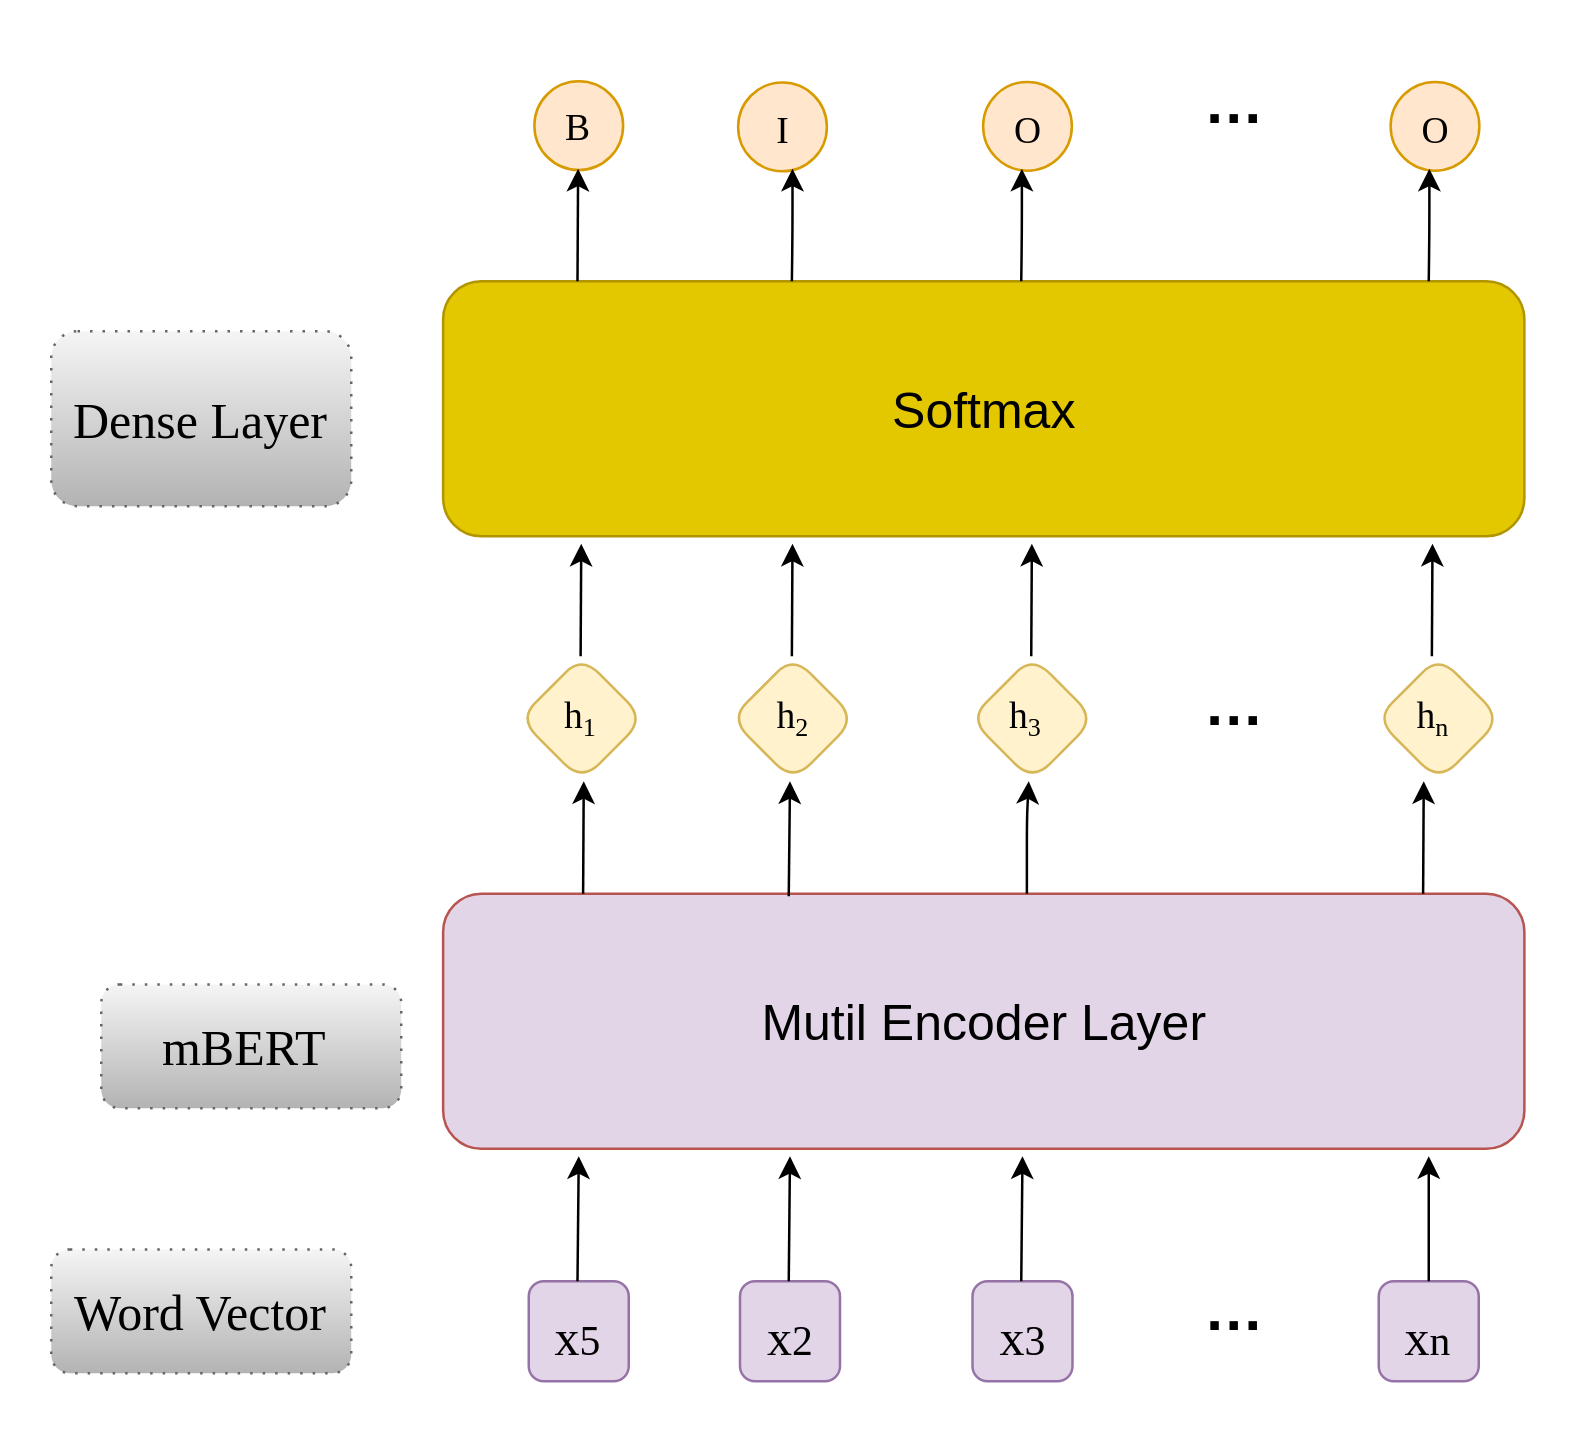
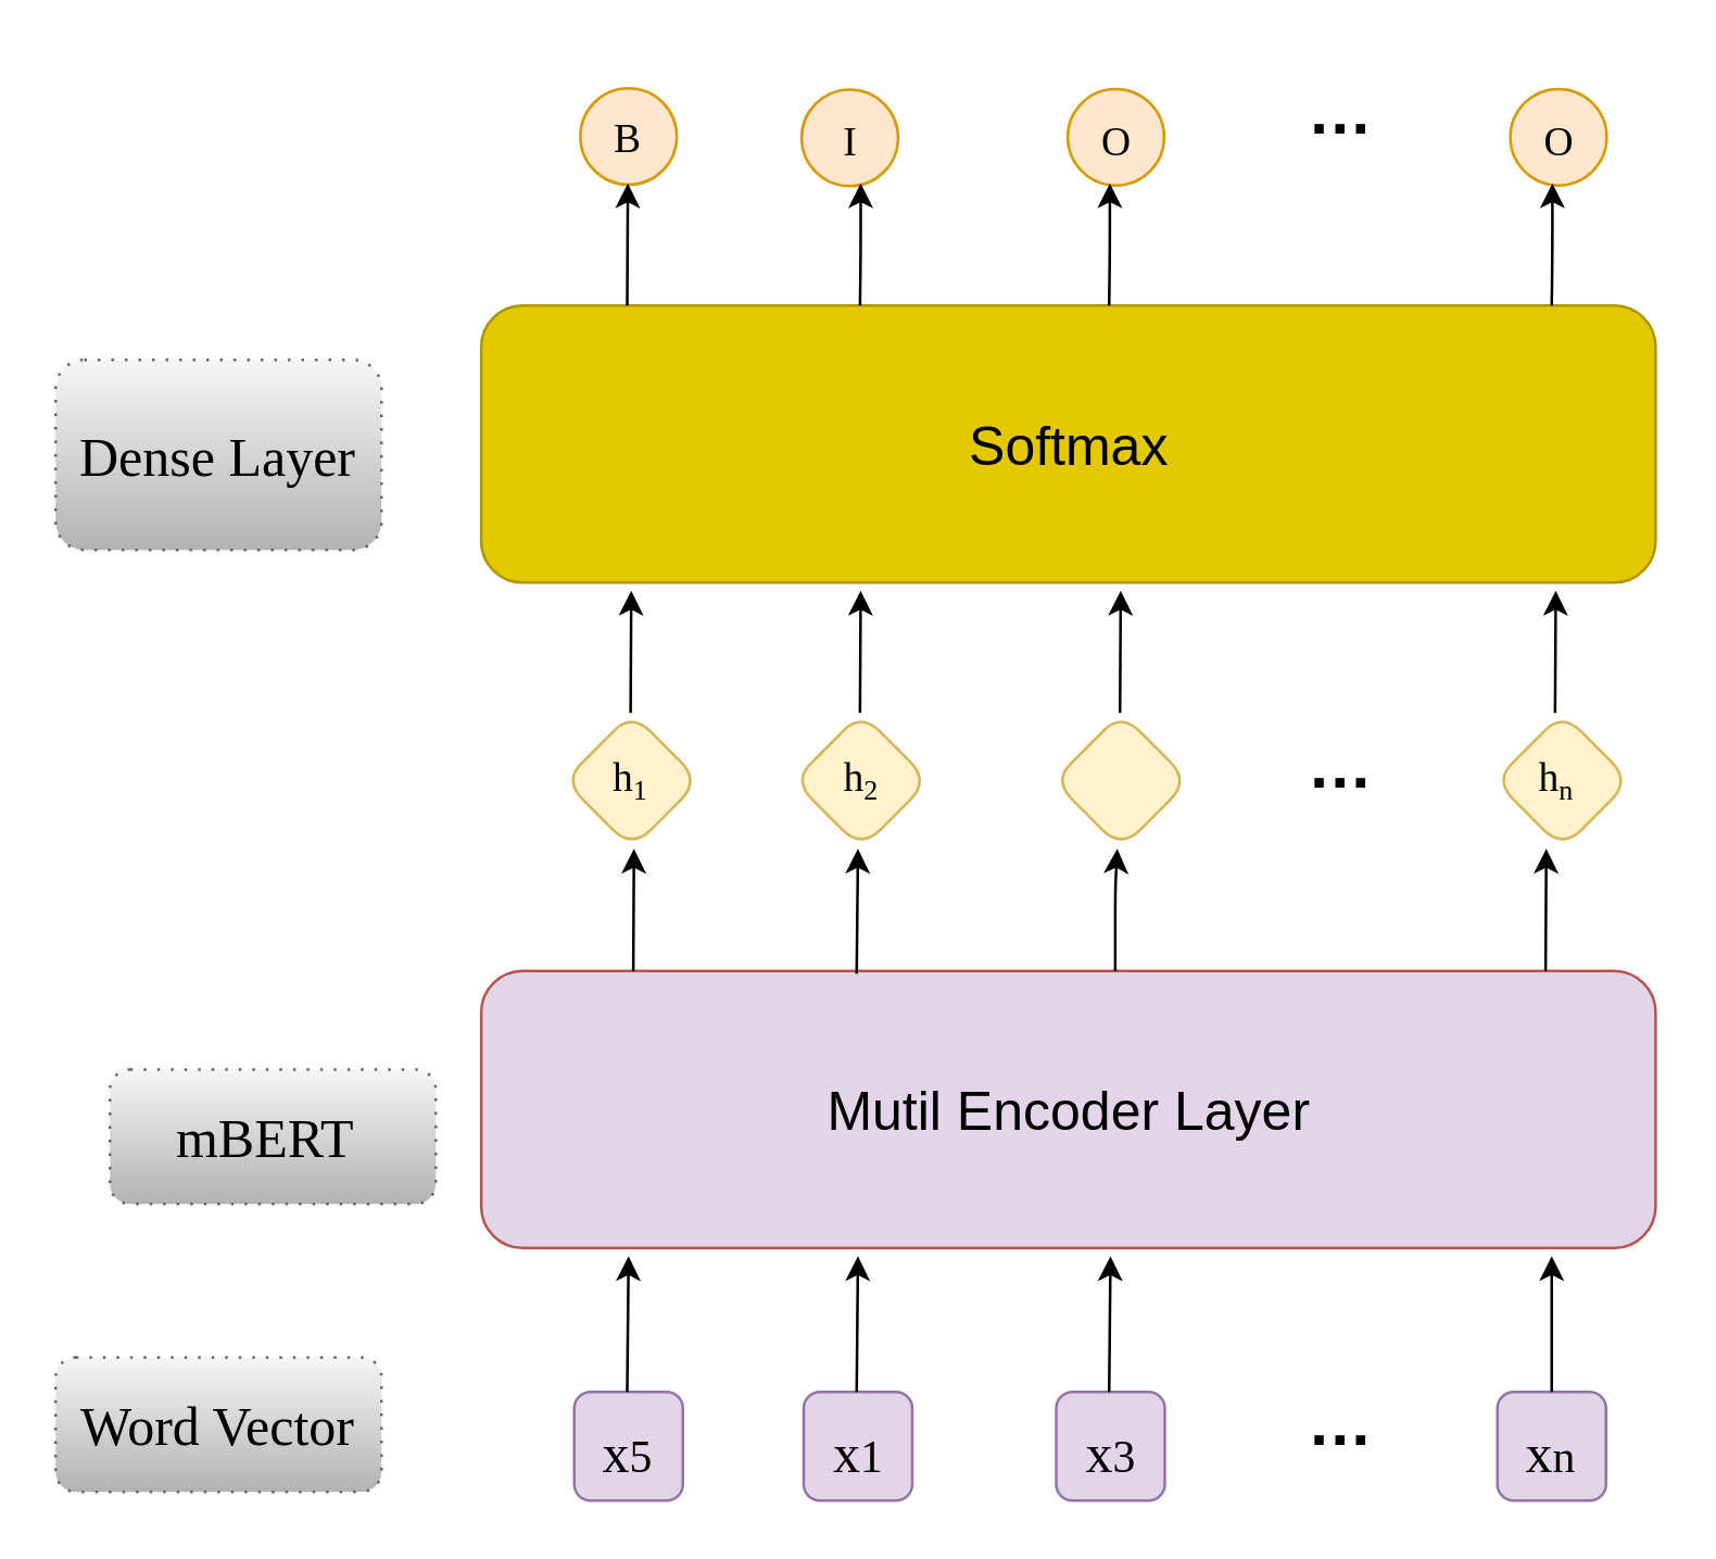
  <mxCell id="0" />
  <mxCell id="1" parent="0" />
  <mxCell id="2" value="&lt;font style=&quot;font-size: 20px&quot;&gt;Mutil Encoder Layer&lt;/font&gt;" style="whiteSpace=wrap;html=1;fillColor=#e1d5e7;strokeColor=#b85450;rounded=1;" parent="1" vertex="1"><mxGeometry x="176.75" y="357" width="432.5" height="102" as="geometry" /></mxCell>
  <mxCell id="3" value="" style="whiteSpace=wrap;html=1;aspect=fixed;labelBackgroundColor=none;fontFamily=Georgia;fontSize=20;fillColor=#e1d5e7;strokeColor=#9673a6;rounded=1;" parent="1" vertex="1"><mxGeometry x="211" y="512" width="40" height="40" as="geometry" /></mxCell>
  <mxCell id="4" value="&lt;sub&gt;&lt;span style=&quot;font-size: 20px&quot;&gt;x&lt;/span&gt;5&lt;/sub&gt;" style="text;html=1;strokeColor=none;fillColor=none;align=center;verticalAlign=middle;whiteSpace=wrap;labelBackgroundColor=none;fontFamily=Georgia;fontSize=20;rounded=1;" parent="1" vertex="1"><mxGeometry x="211" y="522" width="40" height="20" as="geometry" /></mxCell>
  <mxCell id="5" value="" style="whiteSpace=wrap;html=1;aspect=fixed;labelBackgroundColor=none;fontFamily=Georgia;fontSize=20;fillColor=#e1d5e7;strokeColor=#9673a6;rounded=1;" parent="1" vertex="1"><mxGeometry x="295.5" y="512" width="40" height="40" as="geometry" /></mxCell>
- <mxCell id="6" value="&lt;sub&gt;&lt;span style=&quot;font-size: 20px&quot;&gt;x&lt;/span&gt;&lt;span style=&quot;font-size: 16.667px&quot;&gt;2&lt;/span&gt;&lt;/sub&gt;" style="text;html=1;strokeColor=none;fillColor=none;align=center;verticalAlign=middle;whiteSpace=wrap;labelBackgroundColor=none;fontFamily=Georgia;fontSize=20;rounded=1;" parent="1" vertex="1"><mxGeometry x="295.5" y="522" width="40" height="20" as="geometry" /></mxCell>
+ <mxCell id="6" value="&lt;sub&gt;&lt;span style=&quot;font-size: 20px&quot;&gt;x&lt;/span&gt;&lt;span style=&quot;font-size: 16.667px&quot;&gt;1&lt;/span&gt;&lt;/sub&gt;" style="text;html=1;strokeColor=none;fillColor=none;align=center;verticalAlign=middle;whiteSpace=wrap;labelBackgroundColor=none;fontFamily=Georgia;fontSize=20;rounded=1;" parent="1" vertex="1"><mxGeometry x="295.5" y="522" width="40" height="20" as="geometry" /></mxCell>
  <mxCell id="7" value="" style="whiteSpace=wrap;html=1;aspect=fixed;labelBackgroundColor=none;fontFamily=Georgia;fontSize=20;fillColor=#e1d5e7;strokeColor=#9673a6;rounded=1;" parent="1" vertex="1"><mxGeometry x="388.5" y="512" width="40" height="40" as="geometry" /></mxCell>
  <mxCell id="8" value="&lt;sub&gt;&lt;span style=&quot;font-size: 20px&quot;&gt;x&lt;/span&gt;&lt;span style=&quot;font-size: 16.667px&quot;&gt;3&lt;/span&gt;&lt;/sub&gt;" style="text;html=1;strokeColor=none;fillColor=none;align=center;verticalAlign=middle;whiteSpace=wrap;labelBackgroundColor=none;fontFamily=Georgia;fontSize=20;rounded=1;" parent="1" vertex="1"><mxGeometry x="388.5" y="522" width="40" height="20" as="geometry" /></mxCell>
  <mxCell id="9" value="" style="whiteSpace=wrap;html=1;aspect=fixed;labelBackgroundColor=none;fontFamily=Georgia;fontSize=20;fillColor=#e1d5e7;strokeColor=#9673a6;rounded=1;" parent="1" vertex="1"><mxGeometry x="551" y="512" width="40" height="40" as="geometry" /></mxCell>
  <mxCell id="10" value="&lt;sub&gt;&lt;span style=&quot;font-size: 20px&quot;&gt;x&lt;/span&gt;&lt;span style=&quot;font-size: 16.667px&quot;&gt;n&lt;/span&gt;&lt;/sub&gt;" style="text;html=1;strokeColor=none;fillColor=none;align=center;verticalAlign=middle;whiteSpace=wrap;labelBackgroundColor=none;fontFamily=Georgia;fontSize=20;rounded=1;" parent="1" vertex="1"><mxGeometry x="551" y="522" width="40" height="20" as="geometry" /></mxCell>
  <mxCell id="11" value="…" style="text;strokeColor=none;fillColor=none;html=1;fontSize=24;fontStyle=1;verticalAlign=middle;align=center;labelBackgroundColor=none;rounded=1;" parent="1" vertex="1"><mxGeometry x="443" y="504" width="100" height="40" as="geometry" /></mxCell>
  <mxCell id="12" value="" style="rhombus;whiteSpace=wrap;html=1;labelBackgroundColor=none;fontFamily=Georgia;fontSize=15;fillColor=#fff2cc;strokeColor=#d6b656;rounded=1;" parent="1" vertex="1"><mxGeometry x="207.25" y="262" width="50" height="50" as="geometry" /></mxCell>
  <mxCell id="13" value="h&lt;span style=&quot;font-size: 12.5px&quot;&gt;&lt;sub&gt;1&lt;/sub&gt;&lt;/span&gt;" style="text;html=1;strokeColor=none;fillColor=none;align=center;verticalAlign=middle;whiteSpace=wrap;labelBackgroundColor=none;fontFamily=Georgia;fontSize=15;rounded=1;" parent="1" vertex="1"><mxGeometry x="212.25" y="277" width="40" height="20" as="geometry" /></mxCell>
  <mxCell id="14" value="" style="rhombus;whiteSpace=wrap;html=1;labelBackgroundColor=none;fontFamily=Georgia;fontSize=15;fillColor=#fff2cc;strokeColor=#d6b656;rounded=1;" parent="1" vertex="1"><mxGeometry x="291.75" y="262" width="50" height="50" as="geometry" /></mxCell>
  <mxCell id="15" value="h&lt;span style=&quot;font-size: 12.5px&quot;&gt;&lt;sub&gt;2&lt;/sub&gt;&lt;/span&gt;" style="text;html=1;strokeColor=none;fillColor=none;align=center;verticalAlign=middle;whiteSpace=wrap;labelBackgroundColor=none;fontFamily=Georgia;fontSize=15;rounded=1;" parent="1" vertex="1"><mxGeometry x="296.75" y="277" width="40" height="20" as="geometry" /></mxCell>
  <mxCell id="16" value="" style="rhombus;whiteSpace=wrap;html=1;labelBackgroundColor=none;fontFamily=Georgia;fontSize=15;fillColor=#fff2cc;strokeColor=#d6b656;rounded=1;" parent="1" vertex="1"><mxGeometry x="387.5" y="262" width="50" height="50" as="geometry" /></mxCell>
- <mxCell id="17" value="h&lt;span style=&quot;font-size: 12.5px&quot;&gt;&lt;sub&gt;3&lt;/sub&gt;&lt;/span&gt;" style="text;html=1;strokeColor=none;fillColor=none;align=center;verticalAlign=middle;whiteSpace=wrap;labelBackgroundColor=none;fontFamily=Georgia;fontSize=15;rounded=1;" parent="1" vertex="1"><mxGeometry x="389.75" y="277" width="40" height="20" as="geometry" /></mxCell>
  <mxCell id="18" value="" style="rhombus;whiteSpace=wrap;html=1;labelBackgroundColor=none;fontFamily=Georgia;fontSize=15;fillColor=#fff2cc;strokeColor=#d6b656;rounded=1;" parent="1" vertex="1"><mxGeometry x="550" y="262" width="50" height="50" as="geometry" /></mxCell>
  <mxCell id="19" value="h&lt;span style=&quot;font-size: 12.5px&quot;&gt;&lt;sub&gt;n&lt;/sub&gt;&lt;/span&gt;" style="text;html=1;strokeColor=none;fillColor=none;align=center;verticalAlign=middle;whiteSpace=wrap;labelBackgroundColor=none;fontFamily=Georgia;fontSize=15;rounded=1;" parent="1" vertex="1"><mxGeometry x="552.75" y="277" width="40" height="20" as="geometry" /></mxCell>
  <mxCell id="20" value="" style="ellipse;whiteSpace=wrap;html=1;aspect=fixed;labelBackgroundColor=none;fontFamily=Georgia;fontSize=15;fillColor=#ffe6cc;strokeColor=#d79b00;rounded=1;" parent="1" vertex="1"><mxGeometry x="213.25" y="32" width="35.5" height="35.5" as="geometry" /></mxCell>
  <mxCell id="21" value="B" style="text;html=1;strokeColor=none;fillColor=none;align=center;verticalAlign=middle;whiteSpace=wrap;labelBackgroundColor=none;fontFamily=Georgia;fontSize=15;rounded=1;" parent="1" vertex="1"><mxGeometry x="211" y="40.25" width="40" height="20" as="geometry" /></mxCell>
  <mxCell id="22" value="" style="ellipse;whiteSpace=wrap;html=1;aspect=fixed;labelBackgroundColor=none;fontFamily=Georgia;fontSize=15;fillColor=#ffe6cc;strokeColor=#d79b00;rounded=1;" parent="1" vertex="1"><mxGeometry x="294.75" y="32.5" width="35.5" height="35.5" as="geometry" /></mxCell>
  <mxCell id="23" value="I" style="text;html=1;strokeColor=none;fillColor=none;align=center;verticalAlign=middle;whiteSpace=wrap;labelBackgroundColor=none;fontFamily=Georgia;fontSize=15;rounded=1;" parent="1" vertex="1"><mxGeometry x="292.5" y="40.75" width="40" height="20" as="geometry" /></mxCell>
  <mxCell id="24" value="" style="ellipse;whiteSpace=wrap;html=1;aspect=fixed;labelBackgroundColor=none;fontFamily=Georgia;fontSize=15;fillColor=#ffe6cc;strokeColor=#d79b00;rounded=1;" parent="1" vertex="1"><mxGeometry x="392.75" y="32.25" width="35.5" height="35.5" as="geometry" /></mxCell>
  <mxCell id="25" value="O" style="text;html=1;strokeColor=none;fillColor=none;align=center;verticalAlign=middle;whiteSpace=wrap;labelBackgroundColor=none;fontFamily=Georgia;fontSize=15;rounded=1;" parent="1" vertex="1"><mxGeometry x="390.5" y="40.5" width="40" height="20" as="geometry" /></mxCell>
  <mxCell id="26" value="" style="ellipse;whiteSpace=wrap;html=1;aspect=fixed;labelBackgroundColor=none;fontFamily=Georgia;fontSize=15;fillColor=#ffe6cc;strokeColor=#d79b00;rounded=1;" parent="1" vertex="1"><mxGeometry x="555.75" y="32.25" width="35.5" height="35.5" as="geometry" /></mxCell>
  <mxCell id="27" value="O" style="text;html=1;strokeColor=none;fillColor=none;align=center;verticalAlign=middle;whiteSpace=wrap;labelBackgroundColor=none;fontFamily=Georgia;fontSize=15;rounded=1;" parent="1" vertex="1"><mxGeometry x="553.5" y="40.5" width="40" height="20" as="geometry" /></mxCell>
  <mxCell id="28" value="&lt;font style=&quot;font-size: 20px&quot;&gt;mBERT&amp;nbsp;&lt;/font&gt;" style="shape=ext;html=1;whiteSpace=wrap;dashed=1;dashPattern=1 4;labelBackgroundColor=none;fontFamily=Georgia;fontSize=15;fillColor=#f5f5f5;strokeColor=#666666;gradientColor=#b3b3b3;rounded=1;" parent="1" vertex="1"><mxGeometry x="40" y="393.25" width="120" height="49.5" as="geometry" /></mxCell>
  <mxCell id="29" value="&lt;font style=&quot;font-size: 20px&quot;&gt;Word Vector&lt;/font&gt;" style="shape=ext;html=1;whiteSpace=wrap;dashed=1;dashPattern=1 4;labelBackgroundColor=none;fontFamily=Georgia;fontSize=15;fillColor=#f5f5f5;strokeColor=#666666;gradientColor=#b3b3b3;rounded=1;" parent="1" vertex="1"><mxGeometry x="20" y="499.25" width="120" height="49.5" as="geometry" /></mxCell>
  <mxCell id="30" value="…" style="text;strokeColor=none;fillColor=none;html=1;fontSize=24;fontStyle=1;verticalAlign=middle;align=center;labelBackgroundColor=none;rounded=1;" parent="1" vertex="1"><mxGeometry x="443" y="20.75" width="100" height="40" as="geometry" /></mxCell>
  <mxCell id="31" value="…" style="text;strokeColor=none;fillColor=none;html=1;fontSize=24;fontStyle=1;verticalAlign=middle;align=center;labelBackgroundColor=none;rounded=1;" parent="1" vertex="1"><mxGeometry x="443" y="262" width="100" height="40" as="geometry" /></mxCell>
  <mxCell id="32" value="" style="endArrow=classic;html=1;" edge="1" parent="1"><mxGeometry width="50" height="50" relative="1" as="geometry"><mxPoint x="230.5" y="512" as="sourcePoint" /><mxPoint x="231" y="462" as="targetPoint" /></mxGeometry></mxCell>
  <mxCell id="33" value="" style="endArrow=classic;html=1;entryX=0.126;entryY=0.98;entryDx=0;entryDy=0;entryPerimeter=0;" edge="1" parent="1"><mxGeometry width="50" height="50" relative="1" as="geometry"><mxPoint x="315" y="512" as="sourcePoint" /><mxPoint x="315.495" y="462" as="targetPoint" /></mxGeometry></mxCell>
  <mxCell id="34" value="" style="endArrow=classic;html=1;entryX=0.126;entryY=0.98;entryDx=0;entryDy=0;entryPerimeter=0;" edge="1" parent="1"><mxGeometry width="50" height="50" relative="1" as="geometry"><mxPoint x="408" y="512" as="sourcePoint" /><mxPoint x="408.495" y="462" as="targetPoint" /></mxGeometry></mxCell>
  <mxCell id="35" value="" style="endArrow=classic;html=1;entryX=0.126;entryY=0.98;entryDx=0;entryDy=0;entryPerimeter=0;" edge="1" parent="1"><mxGeometry width="50" height="50" relative="1" as="geometry"><mxPoint x="571" y="512" as="sourcePoint" /><mxPoint x="570.995" y="462" as="targetPoint" /></mxGeometry></mxCell>
  <mxCell id="36" value="" style="endArrow=classic;html=1;" edge="1" parent="1"><mxGeometry width="50" height="50" relative="1" as="geometry"><mxPoint x="232.75" y="357" as="sourcePoint" /><mxPoint x="233" y="312" as="targetPoint" /></mxGeometry></mxCell>
  <mxCell id="37" value="" style="endArrow=classic;html=1;entryX=0.126;entryY=0.98;entryDx=0;entryDy=0;entryPerimeter=0;" edge="1" parent="1"><mxGeometry width="50" height="50" relative="1" as="geometry"><mxPoint x="315" y="358" as="sourcePoint" /><mxPoint x="315.495" y="312" as="targetPoint" /></mxGeometry></mxCell>
  <mxCell id="38" value="" style="endArrow=classic;html=1;" edge="1" parent="1"><mxGeometry width="50" height="50" relative="1" as="geometry"><mxPoint x="410.25" y="357.04" as="sourcePoint" /><mxPoint x="411" y="312" as="targetPoint" /><Array as="points"><mxPoint x="410.25" y="327.04" /></Array></mxGeometry></mxCell>
  <mxCell id="39" value="" style="endArrow=classic;html=1;" edge="1" parent="1"><mxGeometry width="50" height="50" relative="1" as="geometry"><mxPoint x="568.75" y="357.04" as="sourcePoint" /><mxPoint x="569" y="312" as="targetPoint" /></mxGeometry></mxCell>
  <mxCell id="40" value="&lt;font color=&quot;#000000&quot; style=&quot;font-size: 20px&quot;&gt;Softmax&lt;/font&gt;" style="whiteSpace=wrap;html=1;fillColor=#e3c800;strokeColor=#B09500;fontColor=#ffffff;rounded=1;" vertex="1" parent="1"><mxGeometry x="176.75" y="112" width="432.5" height="102" as="geometry" /></mxCell>
  <mxCell id="41" value="&lt;font style=&quot;font-size: 20px&quot;&gt;Dense Layer&lt;/font&gt;" style="shape=ext;html=1;whiteSpace=wrap;dashed=1;dashPattern=1 4;labelBackgroundColor=none;fontFamily=Georgia;fontSize=15;fillColor=#f5f5f5;strokeColor=#666666;gradientColor=#b3b3b3;rounded=1;" vertex="1" parent="1"><mxGeometry x="20" y="132" width="120" height="70" as="geometry" /></mxCell>
  <mxCell id="42" value="" style="endArrow=classic;html=1;" edge="1" parent="1"><mxGeometry width="50" height="50" relative="1" as="geometry"><mxPoint x="231.75" y="262" as="sourcePoint" /><mxPoint x="232" y="217" as="targetPoint" /></mxGeometry></mxCell>
  <mxCell id="43" value="" style="endArrow=classic;html=1;" edge="1" parent="1"><mxGeometry width="50" height="50" relative="1" as="geometry"><mxPoint x="316.25" y="262" as="sourcePoint" /><mxPoint x="316.5" y="217" as="targetPoint" /></mxGeometry></mxCell>
  <mxCell id="44" value="" style="endArrow=classic;html=1;" edge="1" parent="1"><mxGeometry width="50" height="50" relative="1" as="geometry"><mxPoint x="412" y="262" as="sourcePoint" /><mxPoint x="412.25" y="217" as="targetPoint" /></mxGeometry></mxCell>
  <mxCell id="45" value="" style="endArrow=classic;html=1;" edge="1" parent="1"><mxGeometry width="50" height="50" relative="1" as="geometry"><mxPoint x="572.25" y="262" as="sourcePoint" /><mxPoint x="572.5" y="217" as="targetPoint" /></mxGeometry></mxCell>
  <mxCell id="46" value="" style="endArrow=classic;html=1;" edge="1" parent="1"><mxGeometry width="50" height="50" relative="1" as="geometry"><mxPoint x="230.5" y="112" as="sourcePoint" /><mxPoint x="230.75" y="67" as="targetPoint" /></mxGeometry></mxCell>
  <mxCell id="47" value="" style="endArrow=classic;html=1;" edge="1" parent="1"><mxGeometry width="50" height="50" relative="1" as="geometry"><mxPoint x="316.25" y="112" as="sourcePoint" /><mxPoint x="316.5" y="67" as="targetPoint" /><Array as="points"><mxPoint x="316.5" y="92" /></Array></mxGeometry></mxCell>
  <mxCell id="48" value="" style="endArrow=classic;html=1;" edge="1" parent="1"><mxGeometry width="50" height="50" relative="1" as="geometry"><mxPoint x="408" y="112" as="sourcePoint" /><mxPoint x="408.25" y="67" as="targetPoint" /><Array as="points"><mxPoint x="408.25" y="92" /></Array></mxGeometry></mxCell>
  <mxCell id="49" value="" style="endArrow=classic;html=1;" edge="1" parent="1"><mxGeometry width="50" height="50" relative="1" as="geometry"><mxPoint x="571" y="112" as="sourcePoint" /><mxPoint x="571.25" y="67" as="targetPoint" /><Array as="points"><mxPoint x="571.25" y="92" /></Array></mxGeometry></mxCell>
